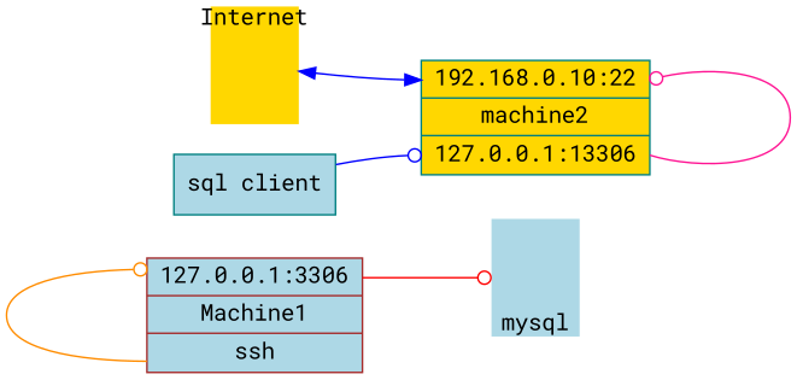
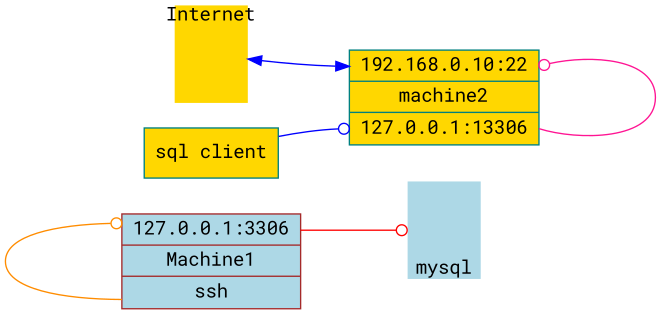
  digraph {
    compound=true
    fontname="Roboto Mono"
    rankdir=LR
    ranksep=equally
    node [color=teal fillcolor=gold fontname="Roboto Mono" shape=record style=filled]
    edge [arrowhead=odot color=blue fontname="Roboto Mono" headport=f0 labelfloat=true]
    n1 [color=brown fillcolor=lightblue label="<f0>127.0.0.1:3306|<f1>Machine1|<f2>ssh"]
    n2 [fillcolor=lightblue fixedsize=true height=1 label=mysql labelloc=b shape=none]
    n3 [fixedsize=true height=1 label=Internet labelloc=t shape=none]
    n4 [label="<f0>192.168.0.10:22|<f1>machine2|<f2>127.0.0.1:13306"]
-   "sql client" [fillcolor=lightblue]
+   "sql client"
    n1 -> n1 [color=darkorange tailport=f2]
    n1 -> n2 [color=red tailport=f0 headport=""]
    n3 -> n4 [dir=both arrowhead=""]
    n4 -> n4 [color=deeppink headport="f0:e" tailport="f2:e"]
    "sql client" -> n4 [headport=f2]
  }
